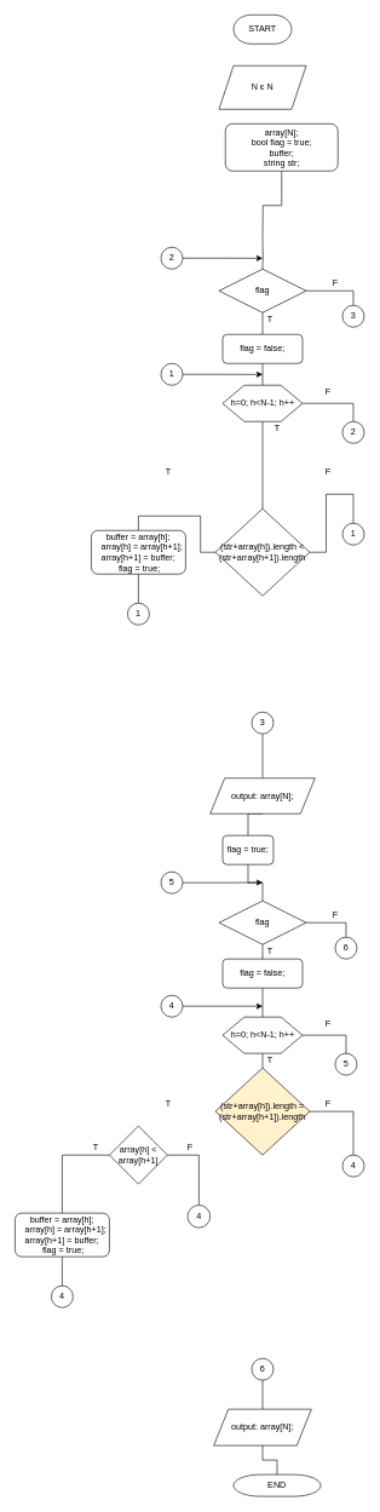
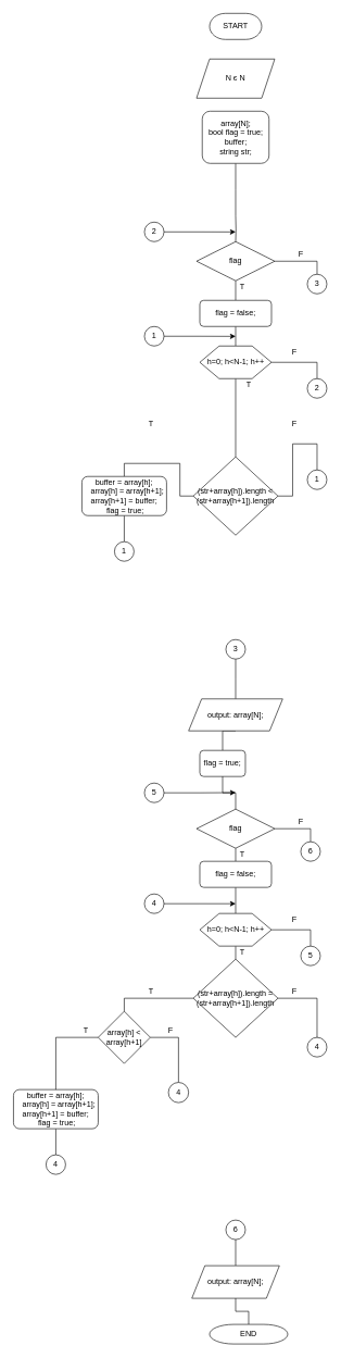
  <mxCell id="0" />
  <mxCell id="1" parent="0" />
  <mxCell id="2" value="START" style="strokeWidth=1;html=1;shape=mxgraph.flowchart.terminator;whiteSpace=wrap;" parent="1" vertex="1"><mxGeometry x="320.99" y="20" width="80" height="40" as="geometry" /></mxCell>
  <mxCell id="3" value="N є N" style="shape=parallelogram;perimeter=parallelogramPerimeter;whiteSpace=wrap;html=1;fixedSize=1;" parent="1" vertex="1"><mxGeometry x="301" y="90" width="120" height="60" as="geometry" /></mxCell>
  <mxCell id="4" style="edgeStyle=orthogonalEdgeStyle;rounded=0;orthogonalLoop=1;jettySize=auto;html=1;exitX=0.5;exitY=1;exitDx=0;exitDy=0;endArrow=none;endFill=0;" parent="1" source="5" edge="1"><mxGeometry relative="1" as="geometry"><mxPoint x="361" y="330" as="targetPoint" /></mxGeometry></mxCell>
- <mxCell id="5" value="array[N];&lt;br&gt;bool flag = true;&lt;br&gt;buffer;&lt;br&gt;string str;" style="rounded=1;whiteSpace=wrap;html=1;" parent="1" vertex="1"><mxGeometry x="309.75" y="170" width="155" height="65" as="geometry" /></mxCell>
+ <mxCell id="5" value="array[N];&lt;br&gt;bool flag = true;&lt;br&gt;buffer;&lt;br&gt;string str;" style="rounded=1;whiteSpace=wrap;html=1;" parent="1" vertex="1"><mxGeometry x="309.75" y="170" width="102.5" height="80" as="geometry" /></mxCell>
  <mxCell id="6" style="edgeStyle=orthogonalEdgeStyle;rounded=0;orthogonalLoop=1;jettySize=auto;html=1;exitX=0.5;exitY=1;exitDx=0;exitDy=0;entryX=0.5;entryY=0;entryDx=0;entryDy=0;endArrow=none;endFill=0;" parent="1" target="9" edge="1"><mxGeometry relative="1" as="geometry"><mxPoint x="361" y="330" as="sourcePoint" /></mxGeometry></mxCell>
  <mxCell id="7" style="edgeStyle=orthogonalEdgeStyle;rounded=0;orthogonalLoop=1;jettySize=auto;html=1;exitX=1;exitY=0.5;exitDx=0;exitDy=0;entryX=0.5;entryY=0;entryDx=0;entryDy=0;endArrow=none;endFill=0;" parent="1" source="9" target="10" edge="1"><mxGeometry relative="1" as="geometry" /></mxCell>
  <mxCell id="8" style="edgeStyle=orthogonalEdgeStyle;rounded=0;orthogonalLoop=1;jettySize=auto;html=1;exitX=0.5;exitY=1;exitDx=0;exitDy=0;entryX=0.5;entryY=0;entryDx=0;entryDy=0;endArrow=none;endFill=0;" parent="1" source="9" target="13" edge="1"><mxGeometry relative="1" as="geometry" /></mxCell>
  <mxCell id="9" value="flag" style="rhombus;whiteSpace=wrap;html=1;" parent="1" vertex="1"><mxGeometry x="301" y="370" width="120" height="60" as="geometry" /></mxCell>
  <mxCell id="10" value="3" style="ellipse;whiteSpace=wrap;html=1;aspect=fixed;" parent="1" vertex="1"><mxGeometry x="471" y="420" width="30" height="30" as="geometry" /></mxCell>
  <mxCell id="11" value="F" style="text;html=1;align=center;verticalAlign=middle;resizable=0;points=[];autosize=1;strokeColor=none;fillColor=none;" parent="1" vertex="1"><mxGeometry x="451" y="380" width="20" height="20" as="geometry" /></mxCell>
  <mxCell id="12" style="edgeStyle=orthogonalEdgeStyle;rounded=0;orthogonalLoop=1;jettySize=auto;html=1;exitX=0.5;exitY=1;exitDx=0;exitDy=0;entryX=0.5;entryY=0;entryDx=0;entryDy=0;endArrow=none;endFill=0;" parent="1" source="13" target="16" edge="1"><mxGeometry relative="1" as="geometry" /></mxCell>
  <mxCell id="13" value="flag = false;" style="rounded=1;whiteSpace=wrap;html=1;" parent="1" vertex="1"><mxGeometry x="306" y="460" width="110" height="40" as="geometry" /></mxCell>
  <mxCell id="14" style="edgeStyle=orthogonalEdgeStyle;rounded=0;orthogonalLoop=1;jettySize=auto;html=1;exitX=0.5;exitY=1;exitDx=0;exitDy=0;entryX=0.5;entryY=0;entryDx=0;entryDy=0;endArrow=none;endFill=0;" parent="1" source="16" target="19" edge="1"><mxGeometry relative="1" as="geometry" /></mxCell>
  <mxCell id="15" style="edgeStyle=orthogonalEdgeStyle;rounded=0;orthogonalLoop=1;jettySize=auto;html=1;exitX=1;exitY=0.5;exitDx=0;exitDy=0;entryX=0.5;entryY=0;entryDx=0;entryDy=0;endArrow=none;endFill=0;" parent="1" source="16" target="29" edge="1"><mxGeometry relative="1" as="geometry" /></mxCell>
  <mxCell id="16" value="h=0; h&amp;lt;N-1; h++" style="verticalLabelPosition=middle;verticalAlign=middle;html=1;shape=hexagon;perimeter=hexagonPerimeter2;arcSize=6;size=0.27;labelPosition=center;align=center;" parent="1" vertex="1"><mxGeometry x="306" y="530" width="110" height="50" as="geometry" /></mxCell>
  <mxCell id="17" style="edgeStyle=orthogonalEdgeStyle;rounded=0;orthogonalLoop=1;jettySize=auto;html=1;exitX=0;exitY=0.5;exitDx=0;exitDy=0;entryX=0.5;entryY=0;entryDx=0;entryDy=0;endArrow=none;endFill=0;" parent="1" source="19" target="21" edge="1"><mxGeometry relative="1" as="geometry" /></mxCell>
  <mxCell id="18" style="edgeStyle=orthogonalEdgeStyle;rounded=0;orthogonalLoop=1;jettySize=auto;html=1;exitX=1;exitY=0.5;exitDx=0;exitDy=0;entryX=0.5;entryY=0;entryDx=0;entryDy=0;endArrow=none;endFill=0;" parent="1" source="19" target="26" edge="1"><mxGeometry relative="1" as="geometry" /></mxCell>
  <mxCell id="19" value="(str+array[h]).length &amp;lt; (str+array[h+1]).length" style="rhombus;whiteSpace=wrap;html=1;" parent="1" vertex="1"><mxGeometry x="296" y="700" width="130" height="120" as="geometry" /></mxCell>
  <mxCell id="20" style="edgeStyle=orthogonalEdgeStyle;rounded=0;orthogonalLoop=1;jettySize=auto;html=1;exitX=0.5;exitY=1;exitDx=0;exitDy=0;entryX=0.5;entryY=0;entryDx=0;entryDy=0;endArrow=none;endFill=0;" parent="1" source="21" target="25" edge="1"><mxGeometry relative="1" as="geometry" /></mxCell>
  <mxCell id="21" value="&lt;div&gt;buffer = array[h];&lt;/div&gt;&lt;div&gt;&amp;nbsp; &amp;nbsp;array[h] = array[h+1];&lt;/div&gt;&lt;div&gt;array[h+1] = buffer;&lt;/div&gt;&lt;div&gt;&amp;nbsp;flag = true;&lt;/div&gt;" style="rounded=1;whiteSpace=wrap;html=1;" parent="1" vertex="1"><mxGeometry x="125" y="730" width="130" height="60" as="geometry" /></mxCell>
  <mxCell id="22" value="T" style="text;html=1;align=center;verticalAlign=middle;resizable=0;points=[];autosize=1;strokeColor=none;fillColor=none;" parent="1" vertex="1"><mxGeometry x="221" y="640" width="20" height="20" as="geometry" /></mxCell>
  <mxCell id="23" style="edgeStyle=orthogonalEdgeStyle;rounded=0;orthogonalLoop=1;jettySize=auto;html=1;exitX=1;exitY=0.5;exitDx=0;exitDy=0;endArrow=classic;endFill=1;" edge="1" parent="1" source="24"><mxGeometry relative="1" as="geometry"><mxPoint x="361" y="515.2" as="targetPoint" /></mxGeometry></mxCell>
  <mxCell id="24" value="1" style="ellipse;whiteSpace=wrap;html=1;aspect=fixed;" parent="1" vertex="1"><mxGeometry x="221" y="500" width="30" height="30" as="geometry" /></mxCell>
  <mxCell id="25" value="1" style="ellipse;whiteSpace=wrap;html=1;aspect=fixed;" parent="1" vertex="1"><mxGeometry x="175" y="830" width="30" height="30" as="geometry" /></mxCell>
  <mxCell id="26" value="1" style="ellipse;whiteSpace=wrap;html=1;aspect=fixed;" parent="1" vertex="1"><mxGeometry x="471" y="720" width="30" height="30" as="geometry" /></mxCell>
  <mxCell id="27" style="edgeStyle=orthogonalEdgeStyle;rounded=0;orthogonalLoop=1;jettySize=auto;html=1;exitX=1;exitY=0.5;exitDx=0;exitDy=0;endArrow=classic;endFill=1;" edge="1" parent="1" source="28"><mxGeometry relative="1" as="geometry"><mxPoint x="361" y="355.125" as="targetPoint" /></mxGeometry></mxCell>
  <mxCell id="28" value="2" style="ellipse;whiteSpace=wrap;html=1;aspect=fixed;" parent="1" vertex="1"><mxGeometry x="221" y="340" width="30" height="30" as="geometry" /></mxCell>
  <mxCell id="29" value="2" style="ellipse;whiteSpace=wrap;html=1;aspect=fixed;" parent="1" vertex="1"><mxGeometry x="471" y="580" width="30" height="30" as="geometry" /></mxCell>
  <mxCell id="30" value="F" style="text;html=1;align=center;verticalAlign=middle;resizable=0;points=[];autosize=1;strokeColor=none;fillColor=none;" parent="1" vertex="1"><mxGeometry x="441" y="640" width="20" height="20" as="geometry" /></mxCell>
  <mxCell id="31" style="edgeStyle=orthogonalEdgeStyle;rounded=0;orthogonalLoop=1;jettySize=auto;html=1;exitX=0.5;exitY=1;exitDx=0;exitDy=0;entryX=0.5;entryY=0;entryDx=0;entryDy=0;endArrow=none;endFill=0;" parent="1" source="32" edge="1"><mxGeometry relative="1" as="geometry"><mxPoint x="361" y="1040" as="targetPoint" /></mxGeometry></mxCell>
  <mxCell id="32" value="3" style="ellipse;whiteSpace=wrap;html=1;aspect=fixed;" parent="1" vertex="1"><mxGeometry x="346" y="980" width="30" height="30" as="geometry" /></mxCell>
  <mxCell id="33" value="F" style="text;html=1;align=center;verticalAlign=middle;resizable=0;points=[];autosize=1;strokeColor=none;fillColor=none;" parent="1" vertex="1"><mxGeometry x="441" y="530" width="20" height="20" as="geometry" /></mxCell>
  <mxCell id="34" style="edgeStyle=orthogonalEdgeStyle;rounded=0;orthogonalLoop=1;jettySize=auto;html=1;exitX=0.5;exitY=1;exitDx=0;exitDy=0;entryX=0.5;entryY=0;entryDx=0;entryDy=0;endArrow=none;endFill=0;" parent="1" target="36" edge="1"><mxGeometry relative="1" as="geometry"><mxPoint x="361" y="1040" as="sourcePoint" /></mxGeometry></mxCell>
  <mxCell id="35" style="edgeStyle=orthogonalEdgeStyle;rounded=0;orthogonalLoop=1;jettySize=auto;html=1;exitX=0.5;exitY=1;exitDx=0;exitDy=0;entryX=0.5;entryY=0;entryDx=0;entryDy=0;endArrow=none;endFill=0;" parent="1" source="36" target="37" edge="1"><mxGeometry relative="1" as="geometry" /></mxCell>
  <mxCell id="36" value="output: array[N];" style="shape=parallelogram;perimeter=parallelogramPerimeter;whiteSpace=wrap;html=1;fixedSize=1;" parent="1" vertex="1"><mxGeometry x="288.8" y="1071" width="144.38" height="49" as="geometry" /></mxCell>
  <mxCell id="37" value="flag = true;" style="rounded=1;whiteSpace=wrap;html=1;" parent="1" vertex="1"><mxGeometry x="305.99" y="1150" width="70" height="40" as="geometry" /></mxCell>
  <mxCell id="38" style="edgeStyle=orthogonalEdgeStyle;rounded=0;orthogonalLoop=1;jettySize=auto;html=1;exitX=0.5;exitY=1;exitDx=0;exitDy=0;entryX=0.5;entryY=0;entryDx=0;entryDy=0;endArrow=none;endFill=0;" parent="1" source="37" target="41" edge="1"><mxGeometry relative="1" as="geometry"><mxPoint x="361" y="1200" as="sourcePoint" /></mxGeometry></mxCell>
  <mxCell id="39" style="edgeStyle=orthogonalEdgeStyle;rounded=0;orthogonalLoop=1;jettySize=auto;html=1;exitX=1;exitY=0.5;exitDx=0;exitDy=0;entryX=0.5;entryY=0;entryDx=0;entryDy=0;endArrow=none;endFill=0;" parent="1" source="41" target="42" edge="1"><mxGeometry relative="1" as="geometry" /></mxCell>
  <mxCell id="40" style="edgeStyle=orthogonalEdgeStyle;rounded=0;orthogonalLoop=1;jettySize=auto;html=1;exitX=0.5;exitY=1;exitDx=0;exitDy=0;entryX=0.5;entryY=0;entryDx=0;entryDy=0;endArrow=none;endFill=0;" parent="1" source="41" target="45" edge="1"><mxGeometry relative="1" as="geometry" /></mxCell>
  <mxCell id="41" value="flag" style="rhombus;whiteSpace=wrap;html=1;" parent="1" vertex="1"><mxGeometry x="301" y="1240" width="120" height="60" as="geometry" /></mxCell>
  <mxCell id="42" value="6" style="ellipse;whiteSpace=wrap;html=1;aspect=fixed;" parent="1" vertex="1"><mxGeometry x="461" y="1290" width="30" height="30" as="geometry" /></mxCell>
  <mxCell id="43" value="F" style="text;html=1;align=center;verticalAlign=middle;resizable=0;points=[];autosize=1;strokeColor=none;fillColor=none;" parent="1" vertex="1"><mxGeometry x="451" y="1250" width="20" height="20" as="geometry" /></mxCell>
  <mxCell id="44" style="edgeStyle=orthogonalEdgeStyle;rounded=0;orthogonalLoop=1;jettySize=auto;html=1;exitX=0.5;exitY=1;exitDx=0;exitDy=0;entryX=0.5;entryY=0;entryDx=0;entryDy=0;endArrow=none;endFill=0;" parent="1" source="45" target="48" edge="1"><mxGeometry relative="1" as="geometry" /></mxCell>
  <mxCell id="45" value="flag = false;" style="rounded=1;whiteSpace=wrap;html=1;" parent="1" vertex="1"><mxGeometry x="306" y="1320" width="110" height="40" as="geometry" /></mxCell>
  <mxCell id="46" style="edgeStyle=orthogonalEdgeStyle;rounded=0;orthogonalLoop=1;jettySize=auto;html=1;exitX=0.5;exitY=1;exitDx=0;exitDy=0;entryX=0.5;entryY=0;entryDx=0;entryDy=0;endArrow=none;endFill=0;" parent="1" source="48" target="51" edge="1"><mxGeometry relative="1" as="geometry" /></mxCell>
  <mxCell id="47" style="edgeStyle=orthogonalEdgeStyle;rounded=0;orthogonalLoop=1;jettySize=auto;html=1;exitX=1;exitY=0.5;exitDx=0;exitDy=0;entryX=0.5;entryY=0;entryDx=0;entryDy=0;endArrow=none;endFill=0;" parent="1" source="48" target="61" edge="1"><mxGeometry relative="1" as="geometry" /></mxCell>
  <mxCell id="48" value="h=0; h&amp;lt;N-1; h++" style="verticalLabelPosition=middle;verticalAlign=middle;html=1;shape=hexagon;perimeter=hexagonPerimeter2;arcSize=6;size=0.27;labelPosition=center;align=center;" parent="1" vertex="1"><mxGeometry x="306" y="1400" width="110" height="50" as="geometry" /></mxCell>
  <mxCell id="49" style="edgeStyle=orthogonalEdgeStyle;rounded=0;orthogonalLoop=1;jettySize=auto;html=1;exitX=1;exitY=0.5;exitDx=0;exitDy=0;entryX=0.5;entryY=0;entryDx=0;entryDy=0;endArrow=none;endFill=0;" parent="1" source="51" target="58" edge="1"><mxGeometry relative="1" as="geometry" /></mxCell>
- <mxCell id="51" value="(str+array[h]).length = (str+array[h+1]).length" style="rhombus;whiteSpace=wrap;html=1;fillColor=#fff2cc;" parent="1" vertex="1"><mxGeometry x="296" y="1470" width="130" height="120" as="geometry" /></mxCell>
+ <mxCell id="50" style="edgeStyle=orthogonalEdgeStyle;rounded=0;orthogonalLoop=1;jettySize=auto;html=1;exitX=0;exitY=0.5;exitDx=0;exitDy=0;entryX=0.5;entryY=0;entryDx=0;entryDy=0;endArrow=none;endFill=0;" parent="1" source="51" target="66" edge="1"><mxGeometry relative="1" as="geometry" /></mxCell>
+ <mxCell id="51" value="(str+array[h]).length = (str+array[h+1]).length" style="rhombus;whiteSpace=wrap;html=1;" parent="1" vertex="1"><mxGeometry x="296" y="1470" width="130" height="120" as="geometry" /></mxCell>
  <mxCell id="52" style="edgeStyle=orthogonalEdgeStyle;rounded=0;orthogonalLoop=1;jettySize=auto;html=1;exitX=0.5;exitY=1;exitDx=0;exitDy=0;entryX=0.5;entryY=0;entryDx=0;entryDy=0;endArrow=none;endFill=0;" parent="1" source="53" target="57" edge="1"><mxGeometry relative="1" as="geometry" /></mxCell>
  <mxCell id="53" value="&lt;div&gt;buffer = array[h];&lt;/div&gt;&lt;div&gt;&amp;nbsp; &amp;nbsp;array[h] = array[h+1];&lt;/div&gt;&lt;div&gt;array[h+1] = buffer;&lt;/div&gt;&lt;div&gt;&amp;nbsp;flag = true;&lt;/div&gt;" style="rounded=1;whiteSpace=wrap;html=1;" parent="1" vertex="1"><mxGeometry x="20" y="1670" width="130" height="60" as="geometry" /></mxCell>
  <mxCell id="54" value="T" style="text;html=1;align=center;verticalAlign=middle;resizable=0;points=[];autosize=1;strokeColor=none;fillColor=none;" parent="1" vertex="1"><mxGeometry x="221" y="1510" width="20" height="20" as="geometry" /></mxCell>
  <mxCell id="55" style="edgeStyle=orthogonalEdgeStyle;rounded=0;orthogonalLoop=1;jettySize=auto;html=1;exitX=1;exitY=0.5;exitDx=0;exitDy=0;endArrow=classic;endFill=1;" edge="1" parent="1" source="56"><mxGeometry relative="1" as="geometry"><mxPoint x="361" y="1385.032" as="targetPoint" /></mxGeometry></mxCell>
  <mxCell id="56" value="4" style="ellipse;whiteSpace=wrap;html=1;aspect=fixed;" parent="1" vertex="1"><mxGeometry x="221" y="1370" width="30" height="30" as="geometry" /></mxCell>
  <mxCell id="57" value="4" style="ellipse;whiteSpace=wrap;html=1;aspect=fixed;" parent="1" vertex="1"><mxGeometry x="70" y="1770" width="30" height="30" as="geometry" /></mxCell>
  <mxCell id="58" value="4" style="ellipse;whiteSpace=wrap;html=1;aspect=fixed;" parent="1" vertex="1"><mxGeometry x="471" y="1590" width="30" height="30" as="geometry" /></mxCell>
  <mxCell id="59" style="edgeStyle=orthogonalEdgeStyle;rounded=0;orthogonalLoop=1;jettySize=auto;html=1;exitX=1;exitY=0.5;exitDx=0;exitDy=0;endArrow=classic;endFill=1;" edge="1" parent="1" source="60"><mxGeometry relative="1" as="geometry"><mxPoint x="361" y="1214.71" as="targetPoint" /></mxGeometry></mxCell>
  <mxCell id="60" value="5" style="ellipse;whiteSpace=wrap;html=1;aspect=fixed;" parent="1" vertex="1"><mxGeometry x="221" y="1200" width="30" height="30" as="geometry" /></mxCell>
  <mxCell id="61" value="5" style="ellipse;whiteSpace=wrap;html=1;aspect=fixed;" parent="1" vertex="1"><mxGeometry x="461" y="1450" width="30" height="30" as="geometry" /></mxCell>
  <mxCell id="62" value="F" style="text;html=1;align=center;verticalAlign=middle;resizable=0;points=[];autosize=1;strokeColor=none;fillColor=none;" parent="1" vertex="1"><mxGeometry x="441" y="1510" width="20" height="20" as="geometry" /></mxCell>
  <mxCell id="63" value="F" style="text;html=1;align=center;verticalAlign=middle;resizable=0;points=[];autosize=1;strokeColor=none;fillColor=none;" parent="1" vertex="1"><mxGeometry x="441" y="1400" width="20" height="20" as="geometry" /></mxCell>
  <mxCell id="64" style="edgeStyle=orthogonalEdgeStyle;rounded=0;orthogonalLoop=1;jettySize=auto;html=1;exitX=0;exitY=0.5;exitDx=0;exitDy=0;entryX=0.5;entryY=0;entryDx=0;entryDy=0;endArrow=none;endFill=0;" parent="1" source="66" target="53" edge="1"><mxGeometry relative="1" as="geometry" /></mxCell>
  <mxCell id="65" style="edgeStyle=orthogonalEdgeStyle;rounded=0;orthogonalLoop=1;jettySize=auto;html=1;exitX=1;exitY=0.5;exitDx=0;exitDy=0;entryX=0.5;entryY=0;entryDx=0;entryDy=0;endArrow=none;endFill=0;" parent="1" source="66" target="67" edge="1"><mxGeometry relative="1" as="geometry" /></mxCell>
  <mxCell id="66" value="array[h] &amp;lt; array[h+1]" style="rhombus;whiteSpace=wrap;html=1;" parent="1" vertex="1"><mxGeometry x="150" y="1550" width="80" height="80" as="geometry" /></mxCell>
  <mxCell id="67" value="4" style="ellipse;whiteSpace=wrap;html=1;aspect=fixed;" parent="1" vertex="1"><mxGeometry x="257.8" y="1659" width="31" height="31" as="geometry" /></mxCell>
  <mxCell id="68" value="F" style="text;html=1;align=center;verticalAlign=middle;resizable=0;points=[];autosize=1;strokeColor=none;fillColor=none;" parent="1" vertex="1"><mxGeometry x="251" y="1570" width="20" height="20" as="geometry" /></mxCell>
  <mxCell id="69" value="T" style="text;html=1;align=center;verticalAlign=middle;resizable=0;points=[];autosize=1;strokeColor=none;fillColor=none;" parent="1" vertex="1"><mxGeometry x="121" y="1570" width="20" height="20" as="geometry" /></mxCell>
  <mxCell id="70" style="edgeStyle=orthogonalEdgeStyle;rounded=0;orthogonalLoop=1;jettySize=auto;html=1;exitX=0.5;exitY=1;exitDx=0;exitDy=0;entryX=0.5;entryY=0;entryDx=0;entryDy=0;endArrow=none;endFill=0;" parent="1" source="71" target="73" edge="1"><mxGeometry relative="1" as="geometry" /></mxCell>
  <mxCell id="71" value="6" style="ellipse;whiteSpace=wrap;html=1;aspect=fixed;" parent="1" vertex="1"><mxGeometry x="345.99" y="1870" width="30" height="30" as="geometry" /></mxCell>
  <mxCell id="72" style="edgeStyle=orthogonalEdgeStyle;rounded=0;orthogonalLoop=1;jettySize=auto;html=1;exitX=0.5;exitY=1;exitDx=0;exitDy=0;entryX=0.5;entryY=0;entryDx=0;entryDy=0;entryPerimeter=0;endArrow=none;endFill=0;" parent="1" source="73" target="74" edge="1"><mxGeometry relative="1" as="geometry" /></mxCell>
  <mxCell id="73" value="output: array[N];" style="shape=parallelogram;perimeter=parallelogramPerimeter;whiteSpace=wrap;html=1;fixedSize=1;" parent="1" vertex="1"><mxGeometry x="293.8" y="1940" width="134.38" height="50" as="geometry" /></mxCell>
  <mxCell id="74" value="END" style="strokeWidth=1;html=1;shape=mxgraph.flowchart.terminator;whiteSpace=wrap;" parent="1" vertex="1"><mxGeometry x="320.98" y="2030" width="120" height="30" as="geometry" /></mxCell>
  <mxCell id="75" value="T" style="text;html=1;align=center;verticalAlign=middle;resizable=0;points=[];autosize=1;strokeColor=none;fillColor=none;" vertex="1" parent="1"><mxGeometry x="361" y="430" width="20" height="20" as="geometry" /></mxCell>
  <mxCell id="76" value="T" style="text;html=1;align=center;verticalAlign=middle;resizable=0;points=[];autosize=1;strokeColor=none;fillColor=none;" vertex="1" parent="1"><mxGeometry x="361" y="1300" width="20" height="20" as="geometry" /></mxCell>
  <mxCell id="77" value="T" style="text;html=1;align=center;verticalAlign=middle;resizable=0;points=[];autosize=1;strokeColor=none;fillColor=none;" vertex="1" parent="1"><mxGeometry x="361" y="1450" width="20" height="20" as="geometry" /></mxCell>
  <mxCell id="78" value="T" style="text;html=1;align=center;verticalAlign=middle;resizable=0;points=[];autosize=1;strokeColor=none;fillColor=none;" vertex="1" parent="1"><mxGeometry x="371" y="580" width="20" height="20" as="geometry" /></mxCell>
